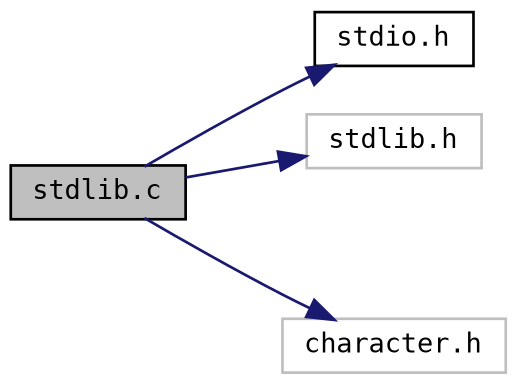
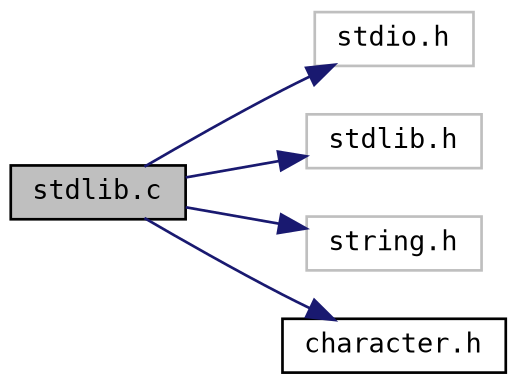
  digraph {
    fontname="DejaVu Sans Mono"
    rankdir=LR
    node [color=grey75 fillcolor=white fontname="DejaVu Sans Mono" fontsize=10 shape=record style=filled]
    edge [color=midnightblue fontname="DejaVu Sans Mono" fontsize=10 labelfontname=Helvetica labelfontsize=10 style=solid]
    n1 [color=black fillcolor=grey75 fontcolor=black height=0.2 label="stdlib.c" width=0.4]
-   n2 [color=black height=0.2 label="stdio.h" width=0.4]
+   n2 [height=0.2 label="stdio.h" width=0.4]
    n3 [height=0.2 label="stdlib.h" width=0.4]
-   n5 [height=0.2 label="character.h" width=0.4]
+   n4 [height=0.2 label="string.h" width=0.4]
+   n5 [color=black height=0.2 label="character.h" width=0.4]
    n1 -> n2
    n1 -> n3
+   n1 -> n4
    n1 -> n5
  }
